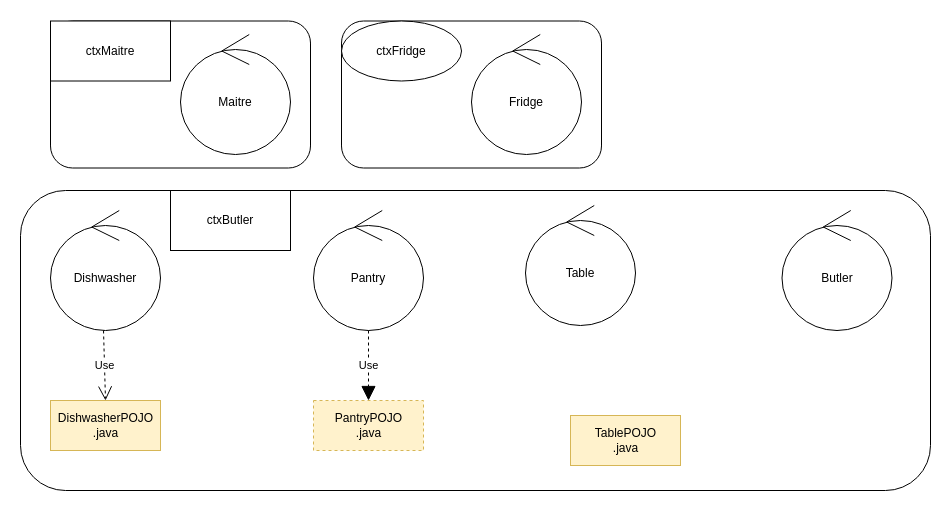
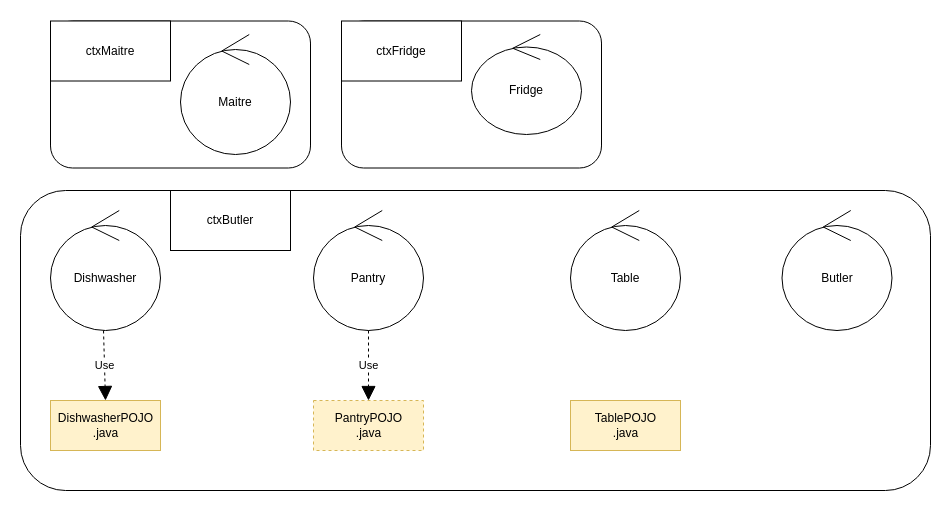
  <mxCell id="0" />
  <mxCell id="1" parent="0" />
  <mxCell id="2" value="" style="rounded=1;whiteSpace=wrap;html=1;shadow=0;glass=0;comic=0;" vertex="1" parent="1"><mxGeometry x="20" y="190" width="910" height="300" as="geometry" /></mxCell>
  <mxCell id="3" value="" style="rounded=1;whiteSpace=wrap;html=1;" vertex="1" parent="1"><mxGeometry x="341" y="20.5" width="260" height="147" as="geometry" /></mxCell>
  <mxCell id="4" value="" style="rounded=1;whiteSpace=wrap;html=1;" vertex="1" parent="1"><mxGeometry x="50" y="20.5" width="260" height="147" as="geometry" /></mxCell>
  <mxCell id="5" value="Butler" style="ellipse;shape=umlControl;whiteSpace=wrap;html=1;" vertex="1" parent="1"><mxGeometry x="781.5" y="210" width="110" height="120" as="geometry" /></mxCell>
  <mxCell id="6" value="Maitre" style="ellipse;shape=umlControl;whiteSpace=wrap;html=1;" vertex="1" parent="1"><mxGeometry x="180" y="34" width="110" height="120" as="geometry" /></mxCell>
- <mxCell id="7" value="Fridge" style="ellipse;shape=umlControl;whiteSpace=wrap;html=1;" vertex="1" parent="1"><mxGeometry x="471" y="34" width="110" height="120" as="geometry" /></mxCell>
+ <mxCell id="7" value="Fridge" style="ellipse;shape=umlControl;whiteSpace=wrap;html=1;" vertex="1" parent="1"><mxGeometry x="471" y="34" width="110" height="100" as="geometry" /></mxCell>
  <mxCell id="8" value="Pantry" style="ellipse;shape=umlControl;whiteSpace=wrap;html=1;" vertex="1" parent="1"><mxGeometry x="313" y="210" width="110" height="120" as="geometry" /></mxCell>
  <mxCell id="9" value="Dishwasher" style="ellipse;shape=umlControl;whiteSpace=wrap;html=1;" vertex="1" parent="1"><mxGeometry x="50" y="210" width="110" height="120" as="geometry" /></mxCell>
- <mxCell id="10" value="Table" style="ellipse;shape=umlControl;whiteSpace=wrap;html=1;" vertex="1" parent="1"><mxGeometry x="525" y="205" width="110" height="120" as="geometry" /></mxCell>
+ <mxCell id="10" value="Table" style="ellipse;shape=umlControl;whiteSpace=wrap;html=1;" vertex="1" parent="1"><mxGeometry x="570" y="210" width="110" height="120" as="geometry" /></mxCell>
  <mxCell id="11" value="DishwasherPOJO&lt;br&gt;.java" style="html=1;fillColor=#fff2cc;strokeColor=#d6b656;" vertex="1" parent="1"><mxGeometry x="50" y="400" width="110" height="50" as="geometry" /></mxCell>
  <mxCell id="12" value="PantryPOJO&lt;br&gt;.java" style="html=1;fillColor=#fff2cc;strokeColor=#d6b656;dashed=1;" vertex="1" parent="1"><mxGeometry x="313" y="400" width="110" height="50" as="geometry" /></mxCell>
- <mxCell id="13" value="TablePOJO&lt;br&gt;.java" style="html=1;fillColor=#fff2cc;strokeColor=#d6b656;" vertex="1" parent="1"><mxGeometry x="570" y="415" width="110" height="50" as="geometry" /></mxCell>
- <mxCell id="14" value="Use" style="endArrow=open;endSize=12;dashed=1;html=1;exitX=0.482;exitY=1;exitDx=0;exitDy=0;exitPerimeter=0;entryX=0.5;entryY=0;entryDx=0;entryDy=0;" edge="1" parent="1" source="9" target="11"><mxGeometry width="160" relative="1" as="geometry"><mxPoint x="140" y="470" as="sourcePoint" /><mxPoint x="300" y="470" as="targetPoint" /></mxGeometry></mxCell>
+ <mxCell id="13" value="TablePOJO&lt;br&gt;.java" style="html=1;fillColor=#fff2cc;strokeColor=#d6b656;" vertex="1" parent="1"><mxGeometry x="570" y="400" width="110" height="50" as="geometry" /></mxCell>
+ <mxCell id="14" value="Use" style="endArrow=block;endSize=12;dashed=1;html=1;exitX=0.482;exitY=1;exitDx=0;exitDy=0;exitPerimeter=0;entryX=0.5;entryY=0;entryDx=0;entryDy=0;" edge="1" parent="1" source="9" target="11"><mxGeometry width="160" relative="1" as="geometry"><mxPoint x="140" y="470" as="sourcePoint" /><mxPoint x="300" y="470" as="targetPoint" /></mxGeometry></mxCell>
  <mxCell id="15" value="Use" style="endArrow=block;endSize=12;dashed=1;html=1;exitX=0.5;exitY=1;exitDx=0;exitDy=0;exitPerimeter=0;entryX=0.5;entryY=0;entryDx=0;entryDy=0;" edge="1" parent="1" source="8" target="12"><mxGeometry width="160" relative="1" as="geometry"><mxPoint x="113.02" y="340" as="sourcePoint" /><mxPoint x="118" y="410" as="targetPoint" /></mxGeometry></mxCell>
  <mxCell id="16" value="ctxMaitre&lt;span style=&quot;font-family: &amp;#34;helvetica&amp;#34; , &amp;#34;arial&amp;#34; , sans-serif ; font-size: 0px ; white-space: nowrap&quot;&gt;%3CmxGraphModel%3E%3Croot%3E%3CmxCell%20id%3D%220%22%2F%3E%3CmxCell%20id%3D%221%22%20parent%3D%220%22%2F%3E%3CmxCell%20id%3D%222%22%20value%3D%22%22%20style%3D%22rounded%3D1%3BwhiteSpace%3Dwrap%3Bhtml%3D1%3B%22%20vertex%3D%221%22%20parent%3D%221%22%3E%3CmxGeometry%20x%3D%22239%22%20y%3D%2290%22%20width%3D%22260%22%20height%3D%22147%22%20as%3D%22geometry%22%2F%3E%3C%2FmxCell%3E%3C%2Froot%3E%3C%2FmxGraphModel%3E&lt;/span&gt;" style="rounded=0;whiteSpace=wrap;html=1;shadow=0;glass=0;comic=0;" vertex="1" parent="1"><mxGeometry x="50" y="20.5" width="120" height="60" as="geometry" /></mxCell>
- <mxCell id="17" value="ctxFridge" style="ellipse;whiteSpace=wrap;html=1;shadow=0;glass=0;comic=0;" vertex="1" parent="1"><mxGeometry x="341" y="20.5" width="120" height="60" as="geometry" /></mxCell>
+ <mxCell id="17" value="ctxFridge" style="rounded=0;whiteSpace=wrap;html=1;shadow=0;glass=0;comic=0;" vertex="1" parent="1"><mxGeometry x="341" y="20.5" width="120" height="60" as="geometry" /></mxCell>
  <mxCell id="18" value="ctxButler" style="rounded=0;whiteSpace=wrap;html=1;shadow=0;glass=0;comic=0;" vertex="1" parent="1"><mxGeometry x="170" y="190" width="120" height="60" as="geometry" /></mxCell>
